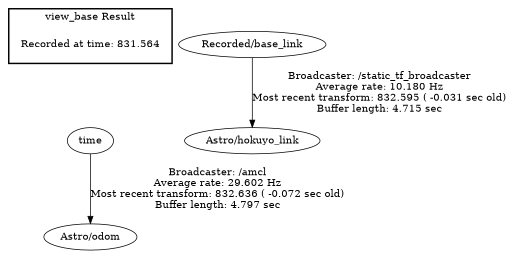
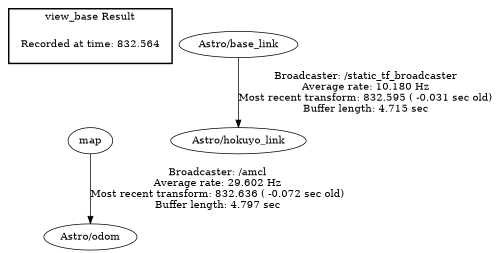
  digraph {
-   "Recorded at time: 832.564" [shape=plaintext label="Recorded at time: 831.564"]
-   map [label=time]
-   "Astro/base_link" [label="Recorded/base_link"]
+   "Recorded at time: 832.564" [shape=plaintext]
+   map
+   "Astro/base_link"
    "Astro/hokuyo_link"
    "Astro/odom"
    subgraph cluster_1 {
      color=black
      label="view_base Result"
      style=bold
      "Recorded at time: 832.564"
    }
    "Recorded at time: 832.564" -> map [style=invis]
    map -> "Astro/odom" [label="Broadcaster: /amcl\nAverage rate: 29.602 Hz\nMost recent transform: 832.636 ( -0.072 sec old)\nBuffer length: 4.797 sec\n"]
    "Astro/base_link" -> "Astro/hokuyo_link" [label="Broadcaster: /static_tf_broadcaster\nAverage rate: 10.180 Hz\nMost recent transform: 832.595 ( -0.031 sec old)\nBuffer length: 4.715 sec\n"]
  }
